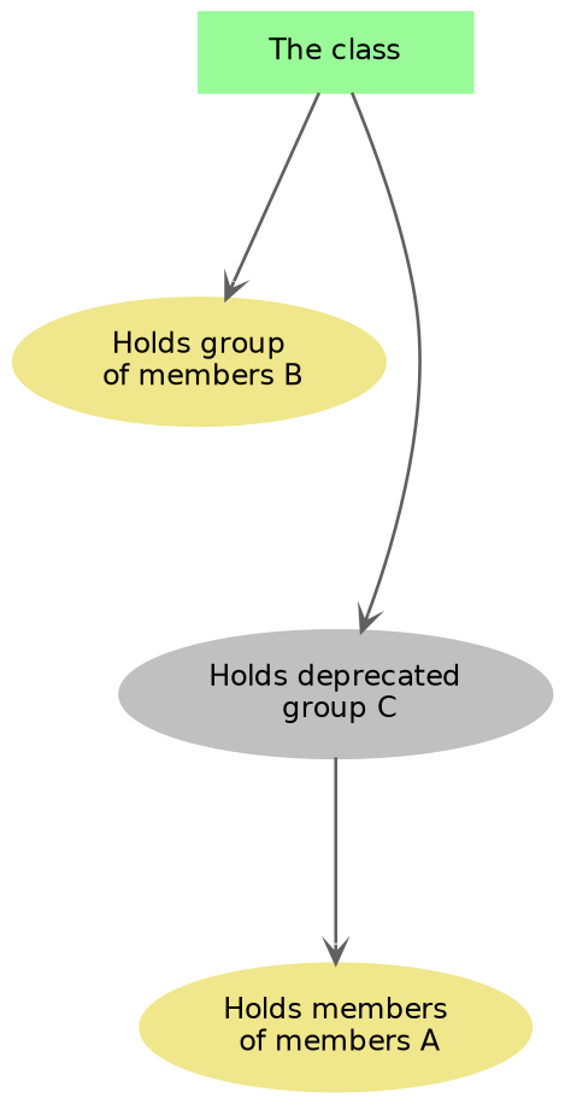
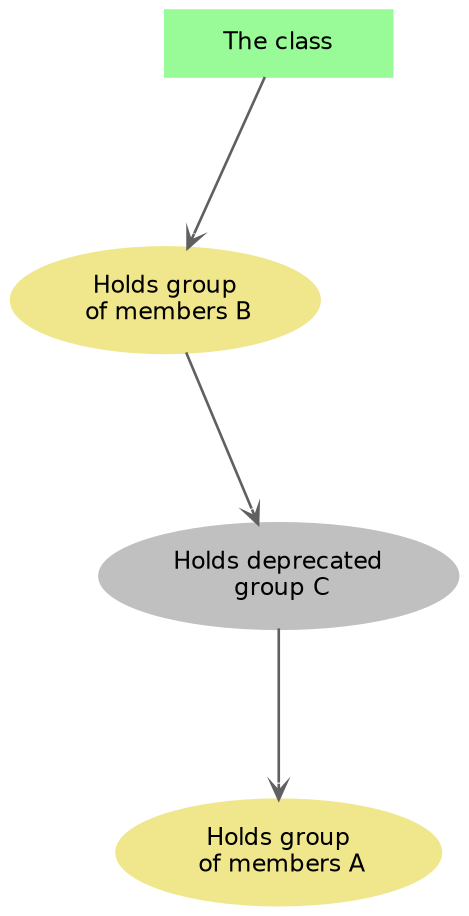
  digraph {
    ranksep=0.9
    splines=true
    node [color=khaki fontname=Helvetica fontsize=9 peripheries=1 shape=ellipse style=filled]
    edge [arrowhead=open arrowsize=0.6 color="#606060" fontcolor=blue fontname=Arial fontsize=9 style=solid]
    n1 [color=palegreen height=0.35 label="The class" shape=polygon width=1.2]
    n2 [height=0.2 label="Holds group\n of members B" width=0.2]
    n3 [color=gray height=0.2 label="Holds deprecated\n group C" width=0.2]
-   n4 [height=0.2 label="Holds members\n of members A" width=0.2]
+   n4 [height=0.2 label="Holds group\n of members A" width=0.2]
    n1 -> n2
-   n1 -> n3
+   n2 -> n3
    n3 -> n4
  }
